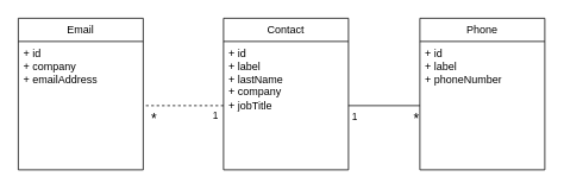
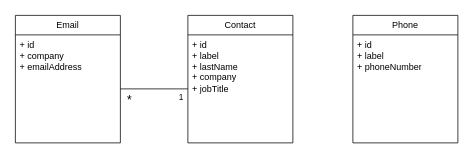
  <mxCell id="0" />
  <mxCell id="1" parent="0" />
- <mxCell id="2" style="rounded=0;orthogonalLoop=1;jettySize=auto;html=1;entryX=0;entryY=0.5;entryDx=0;entryDy=0;exitX=1;exitY=0.5;exitDx=0;exitDy=0;endArrow=none;endFill=0;" parent="1" source="6" target="8" edge="1"><mxGeometry relative="1" as="geometry"><mxPoint x="410" y="100" as="sourcePoint" /><mxPoint x="630" y="295" as="targetPoint" /></mxGeometry></mxCell>
- <mxCell id="3" value="1" style="edgeLabel;html=1;align=center;verticalAlign=middle;resizable=0;points=[];" parent="2" vertex="1" connectable="0"><mxGeometry x="-0.637" y="2" relative="1" as="geometry"><mxPoint x="-9" y="13" as="offset" /></mxGeometry></mxCell>
- <mxCell id="4" value="&lt;font style=&quot;font-size: 16px;&quot;&gt;*&lt;/font&gt;" style="edgeLabel;html=1;align=center;verticalAlign=middle;resizable=0;points=[];" parent="2" vertex="1" connectable="0"><mxGeometry x="0.647" y="1" relative="1" as="geometry"><mxPoint x="9" y="14" as="offset" /></mxGeometry></mxCell>
  <mxCell id="5" value="Contact" style="swimlane;fontStyle=0;childLayout=stackLayout;horizontal=1;startSize=26;fillColor=none;horizontalStack=0;resizeParent=1;resizeParentMax=0;resizeLast=0;collapsible=1;marginBottom=0;whiteSpace=wrap;html=1;" parent="1" vertex="1"><mxGeometry x="250" y="20" width="140" height="170" as="geometry" /></mxCell>
  <mxCell id="6" value="+ id&lt;br&gt;+ label&lt;br&gt;+ lastName&lt;br&gt;+ company&lt;br&gt;+ jobTitle" style="text;strokeColor=none;fillColor=none;align=left;verticalAlign=top;spacingLeft=4;spacingRight=4;overflow=hidden;rotatable=0;points=[[0,0.5],[1,0.5]];portConstraint=eastwest;whiteSpace=wrap;html=1;" parent="5" vertex="1"><mxGeometry y="26" width="140" height="144" as="geometry" /></mxCell>
  <mxCell id="7" value="Phone" style="swimlane;fontStyle=0;childLayout=stackLayout;horizontal=1;startSize=26;fillColor=none;horizontalStack=0;resizeParent=1;resizeParentMax=0;resizeLast=0;collapsible=1;marginBottom=0;whiteSpace=wrap;html=1;" parent="1" vertex="1"><mxGeometry x="470" y="20" width="140" height="170" as="geometry" /></mxCell>
  <mxCell id="8" value="+ id&lt;br&gt;+ label&lt;br&gt;+ phoneNumber" style="text;strokeColor=none;fillColor=none;align=left;verticalAlign=top;spacingLeft=4;spacingRight=4;overflow=hidden;rotatable=0;points=[[0,0.5],[1,0.5]];portConstraint=eastwest;whiteSpace=wrap;html=1;" parent="7" vertex="1"><mxGeometry y="26" width="140" height="144" as="geometry" /></mxCell>
  <mxCell id="9" value="Email" style="swimlane;fontStyle=0;childLayout=stackLayout;horizontal=1;startSize=26;fillColor=none;horizontalStack=0;resizeParent=1;resizeParentMax=0;resizeLast=0;collapsible=1;marginBottom=0;whiteSpace=wrap;html=1;" parent="1" vertex="1"><mxGeometry x="20" y="20" width="140" height="170" as="geometry" /></mxCell>
  <mxCell id="10" value="+ id&lt;br&gt;+ company&lt;br&gt;+ emailAddress" style="text;strokeColor=none;fillColor=none;align=left;verticalAlign=top;spacingLeft=4;spacingRight=4;overflow=hidden;rotatable=0;points=[[0,0.5],[1,0.5]];portConstraint=eastwest;whiteSpace=wrap;html=1;" parent="9" vertex="1"><mxGeometry y="26" width="140" height="144" as="geometry" /></mxCell>
- <mxCell id="11" style="rounded=0;orthogonalLoop=1;jettySize=auto;html=1;exitX=0;exitY=0.5;exitDx=0;exitDy=0;endArrow=none;endFill=0;dashed=1;" parent="1" source="6" target="10" edge="1"><mxGeometry relative="1" as="geometry"><mxPoint x="235" y="270" as="sourcePoint" /><mxPoint x="335" y="270" as="targetPoint" /></mxGeometry></mxCell>
+ <mxCell id="11" style="rounded=0;orthogonalLoop=1;jettySize=auto;html=1;exitX=0;exitY=0.5;exitDx=0;exitDy=0;endArrow=none;endFill=0;" parent="1" source="6" target="10" edge="1"><mxGeometry relative="1" as="geometry"><mxPoint x="235" y="270" as="sourcePoint" /><mxPoint x="335" y="270" as="targetPoint" /></mxGeometry></mxCell>
  <mxCell id="12" value="1" style="edgeLabel;html=1;align=center;verticalAlign=middle;resizable=0;points=[];" parent="11" vertex="1" connectable="0"><mxGeometry x="-0.637" y="2" relative="1" as="geometry"><mxPoint x="6" y="8" as="offset" /></mxGeometry></mxCell>
  <mxCell id="13" value="&lt;font style=&quot;font-size: 16px;&quot;&gt;*&lt;/font&gt;" style="edgeLabel;html=1;align=center;verticalAlign=middle;resizable=0;points=[];" parent="11" vertex="1" connectable="0"><mxGeometry x="0.647" y="1" relative="1" as="geometry"><mxPoint x="-5" y="12" as="offset" /></mxGeometry></mxCell>
